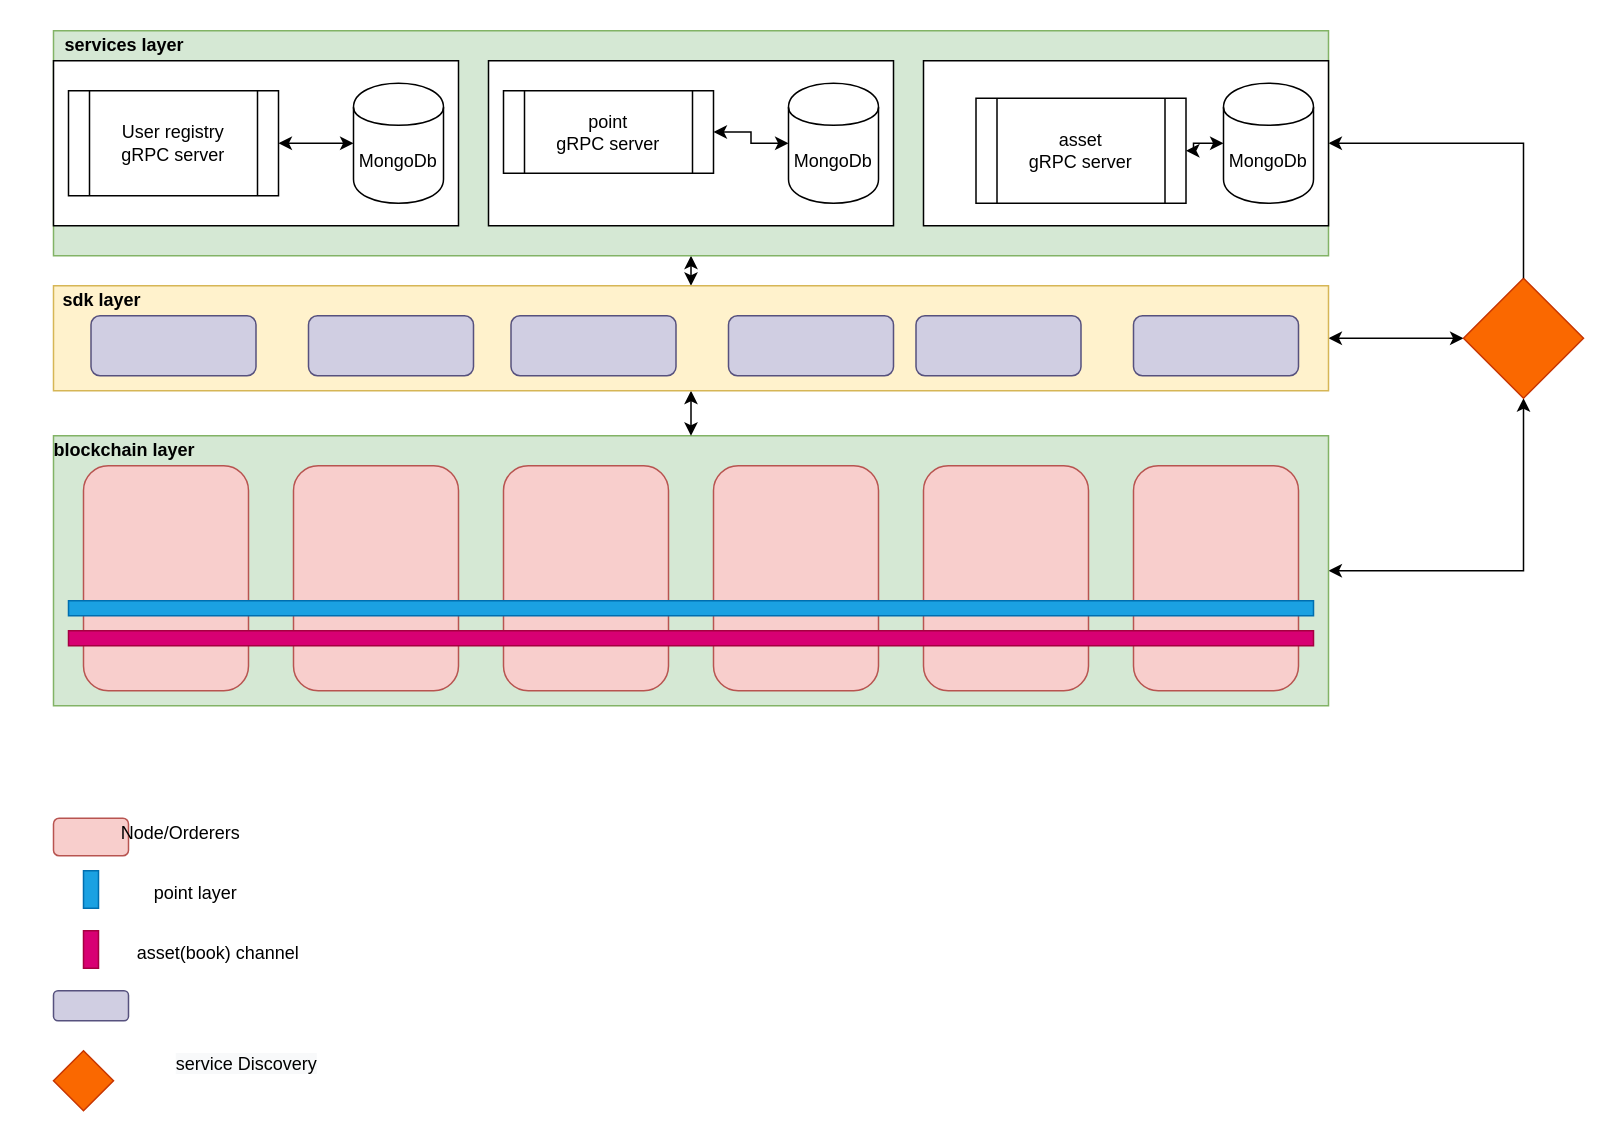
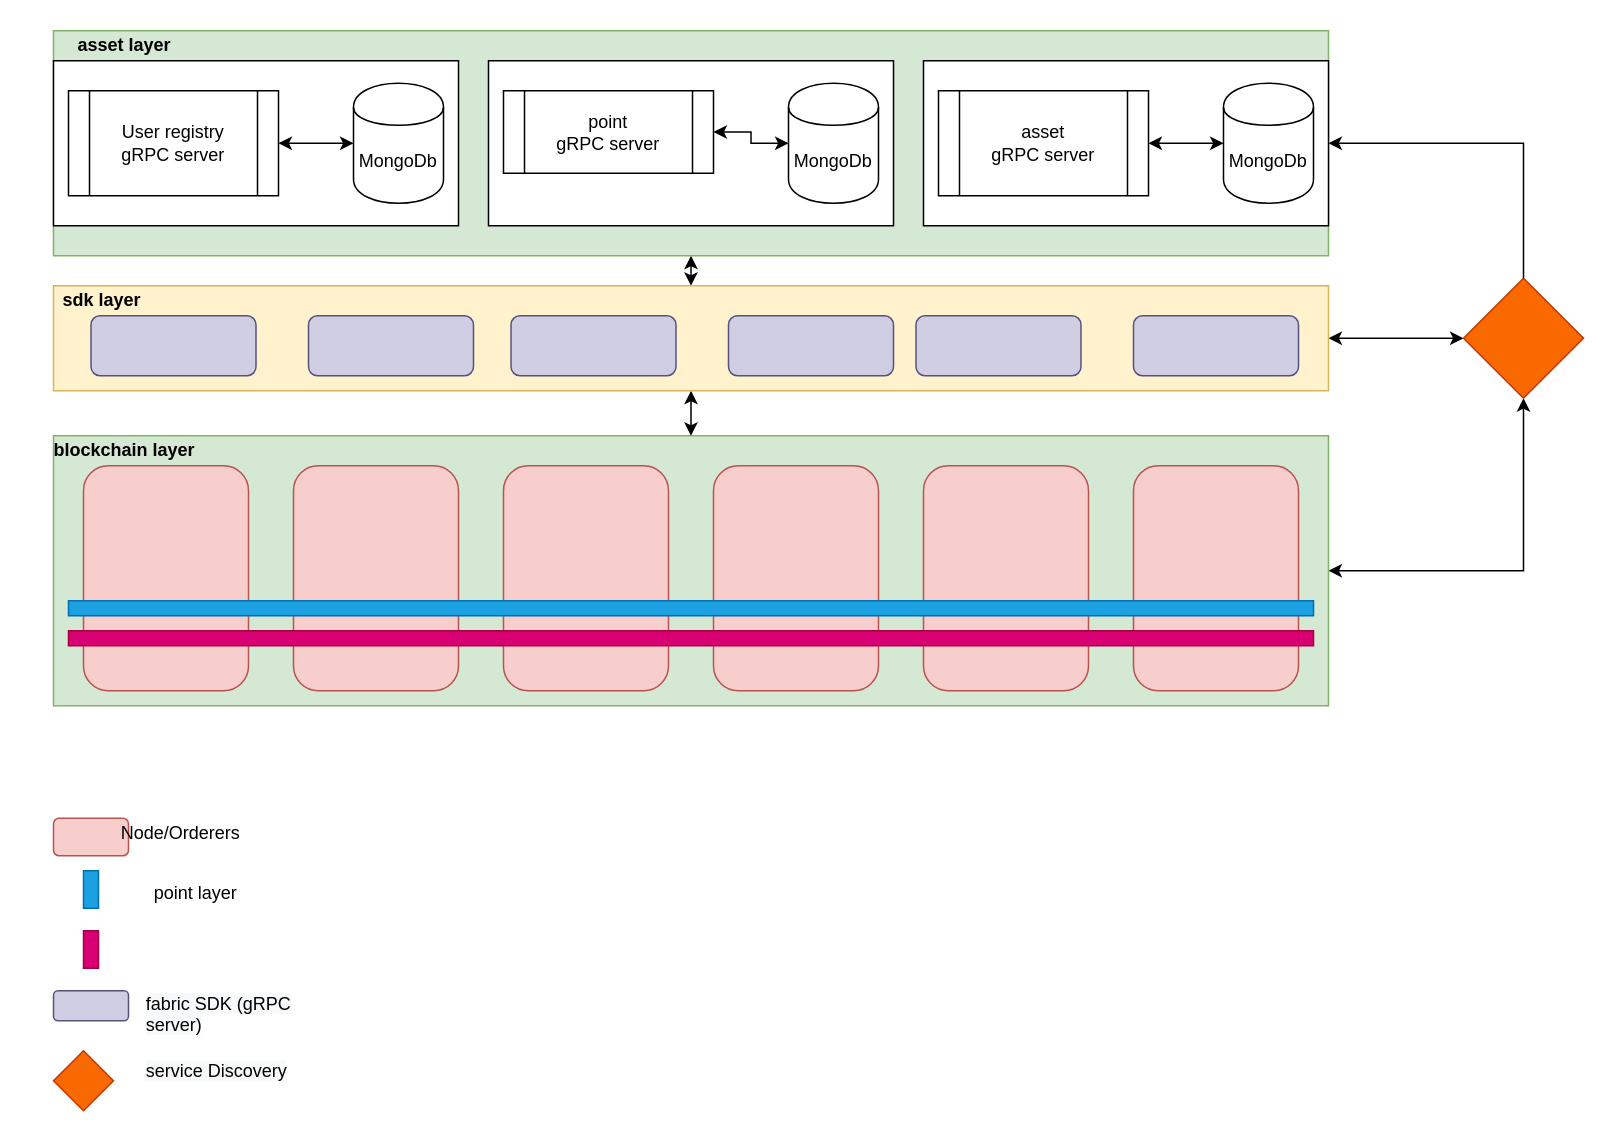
  <mxCell id="0" />
  <mxCell id="1" parent="0" />
  <mxCell id="2" value="" style="rounded=1;whiteSpace=wrap;html=1;fillColor=#f8cecc;strokeColor=#b85450;" vertex="1" parent="1"><mxGeometry y="545" width="50" height="25" as="geometry" x="35" /></mxCell>
  <mxCell id="3" value="Node/Orderers" style="text;html=1;strokeColor=none;fillColor=none;align=center;verticalAlign=middle;whiteSpace=wrap;rounded=0;" vertex="1" parent="1"><mxGeometry x="100" y="545" width="40" height="20" as="geometry" /></mxCell>
  <mxCell id="4" value="" style="rounded=0;whiteSpace=wrap;html=1;fillColor=#1ba1e2;strokeColor=#006EAF;fontColor=#ffffff;" vertex="1" parent="1"><mxGeometry x="55" y="580" width="10" height="25" as="geometry" /></mxCell>
  <mxCell id="5" value="point layer" style="text;html=1;strokeColor=none;fillColor=none;align=center;verticalAlign=middle;whiteSpace=wrap;rounded=0;" vertex="1" parent="1"><mxGeometry x="85" y="585" width="90" height="20" as="geometry" /></mxCell>
  <mxCell id="6" value="" style="rounded=0;whiteSpace=wrap;html=1;fillColor=#d80073;strokeColor=#A50040;fontColor=#ffffff;" vertex="1" parent="1"><mxGeometry x="55" y="620" width="10" height="25" as="geometry" /></mxCell>
- <mxCell id="7" value="asset(book) channel" style="text;html=1;strokeColor=none;fillColor=none;align=center;verticalAlign=middle;whiteSpace=wrap;rounded=0;" vertex="1" parent="1"><mxGeometry x="85" y="625" width="120" height="20" as="geometry" /></mxCell>
  <mxCell id="8" style="edgeStyle=orthogonalEdgeStyle;rounded=0;orthogonalLoop=1;jettySize=auto;html=1;entryX=0.5;entryY=1;entryDx=0;entryDy=0;startArrow=classic;startFill=1;" edge="1" parent="1" source="9" target="30"><mxGeometry relative="1" as="geometry" /></mxCell>
  <mxCell id="9" value="" style="rounded=0;whiteSpace=wrap;html=1;fillColor=#d5e8d4;strokeColor=#82b366;" vertex="1" parent="1"><mxGeometry y="290" width="850" height="180" as="geometry" x="35" /></mxCell>
  <mxCell id="10" value="" style="rounded=1;whiteSpace=wrap;html=1;fillColor=#f8cecc;strokeColor=#b85450;" vertex="1" parent="1"><mxGeometry x="755" y="310" width="110" height="150" as="geometry" /></mxCell>
  <mxCell id="11" style="edgeStyle=orthogonalEdgeStyle;rounded=0;orthogonalLoop=1;jettySize=auto;html=1;entryX=0.5;entryY=0;entryDx=0;entryDy=0;startArrow=classic;startFill=1;exitX=0.5;exitY=1;exitDx=0;exitDy=0;" edge="1" parent="1" source="32" target="21"><mxGeometry relative="1" as="geometry"><mxPoint x="460" y="150" as="sourcePoint" /></mxGeometry></mxCell>
  <mxCell id="12" value="" style="rounded=1;whiteSpace=wrap;html=1;fillColor=#f8cecc;strokeColor=#b85450;" vertex="1" parent="1"><mxGeometry x="615" y="310" width="110" height="150" as="geometry" /></mxCell>
  <mxCell id="13" value="" style="rounded=1;whiteSpace=wrap;html=1;fillColor=#f8cecc;strokeColor=#b85450;" vertex="1" parent="1"><mxGeometry x="475" y="310" width="110" height="150" as="geometry" /></mxCell>
  <mxCell id="14" value="" style="rounded=1;whiteSpace=wrap;html=1;fillColor=#f8cecc;strokeColor=#b85450;" vertex="1" parent="1"><mxGeometry x="335" y="310" width="110" height="150" as="geometry" /></mxCell>
  <mxCell id="15" value="" style="rounded=1;whiteSpace=wrap;html=1;fillColor=#f8cecc;strokeColor=#b85450;" vertex="1" parent="1"><mxGeometry x="195" y="310" width="110" height="150" as="geometry" /></mxCell>
  <mxCell id="16" value="" style="rounded=1;whiteSpace=wrap;html=1;fillColor=#f8cecc;strokeColor=#b85450;" vertex="1" parent="1"><mxGeometry x="55" y="310" width="110" height="150" as="geometry" /></mxCell>
  <mxCell id="17" value="" style="rounded=0;whiteSpace=wrap;html=1;fillColor=#d80073;strokeColor=#A50040;fontColor=#ffffff;" vertex="1" parent="1"><mxGeometry x="45" y="420" width="830" height="10" as="geometry" /></mxCell>
  <mxCell id="18" value="" style="rounded=0;whiteSpace=wrap;html=1;fillColor=#1ba1e2;strokeColor=#006EAF;fontColor=#ffffff;" vertex="1" parent="1"><mxGeometry x="45" y="400" width="830" height="10" as="geometry" /></mxCell>
  <mxCell id="19" style="edgeStyle=orthogonalEdgeStyle;rounded=0;orthogonalLoop=1;jettySize=auto;html=1;startArrow=classic;startFill=1;" edge="1" parent="1" source="21" target="30"><mxGeometry relative="1" as="geometry"><Array as="points"><mxPoint x="955" y="225" /><mxPoint x="955" y="225" /></Array></mxGeometry></mxCell>
  <mxCell id="20" style="edgeStyle=orthogonalEdgeStyle;rounded=0;orthogonalLoop=1;jettySize=auto;html=1;entryX=0.5;entryY=0;entryDx=0;entryDy=0;startArrow=classic;startFill=1;" edge="1" parent="1" source="21" target="9"><mxGeometry relative="1" as="geometry" /></mxCell>
  <mxCell id="21" value="" style="rounded=0;whiteSpace=wrap;html=1;fillColor=#fff2cc;strokeColor=#d6b656;" vertex="1" parent="1"><mxGeometry y="190" width="850" height="70" as="geometry" x="35" /></mxCell>
  <mxCell id="22" value="" style="rounded=1;whiteSpace=wrap;html=1;fillColor=#d0cee2;strokeColor=#56517e;" vertex="1" parent="1"><mxGeometry x="60" y="210" width="110" height="40" as="geometry" /></mxCell>
  <mxCell id="23" value="" style="rounded=1;whiteSpace=wrap;html=1;fillColor=#d0cee2;strokeColor=#56517e;" vertex="1" parent="1"><mxGeometry x="205" y="210" width="110" height="40" as="geometry" /></mxCell>
  <mxCell id="24" value="" style="rounded=1;whiteSpace=wrap;html=1;fillColor=#d0cee2;strokeColor=#56517e;" vertex="1" parent="1"><mxGeometry x="340" y="210" width="110" height="40" as="geometry" /></mxCell>
  <mxCell id="25" value="" style="rounded=1;whiteSpace=wrap;html=1;fillColor=#d0cee2;strokeColor=#56517e;" vertex="1" parent="1"><mxGeometry x="485" y="210" width="110" height="40" as="geometry" /></mxCell>
  <mxCell id="26" value="" style="rounded=1;whiteSpace=wrap;html=1;fillColor=#d0cee2;strokeColor=#56517e;" vertex="1" parent="1"><mxGeometry x="610" y="210" width="110" height="40" as="geometry" /></mxCell>
  <mxCell id="27" value="" style="rounded=1;whiteSpace=wrap;html=1;fillColor=#d0cee2;strokeColor=#56517e;" vertex="1" parent="1"><mxGeometry x="755" y="210" width="110" height="40" as="geometry" /></mxCell>
  <mxCell id="28" value="" style="rounded=1;whiteSpace=wrap;html=1;fillColor=#d0cee2;strokeColor=#56517e;" vertex="1" parent="1"><mxGeometry y="660" width="50" height="20" as="geometry" x="35" /></mxCell>
+ <mxCell id="29" value="&lt;span style=&quot;color: rgb(0 , 0 , 0) ; font-family: &amp;#34;helvetica&amp;#34; ; font-size: 12px ; font-style: normal ; font-weight: 400 ; letter-spacing: normal ; text-align: center ; text-indent: 0px ; text-transform: none ; word-spacing: 0px ; background-color: rgb(248 , 249 , 250) ; float: none ; display: inline&quot;&gt;fabric SDK (gRPC server)&lt;/span&gt;" style="text;whiteSpace=wrap;html=1;" vertex="1" parent="1"><mxGeometry x="95" y="655" width="100" height="30" as="geometry" /></mxCell>
  <mxCell id="30" value="" style="rhombus;whiteSpace=wrap;html=1;fillColor=#fa6800;strokeColor=#C73500;fontColor=#ffffff;" vertex="1" parent="1"><mxGeometry x="975" y="185" width="80" height="80" as="geometry" /></mxCell>
  <mxCell id="31" style="edgeStyle=orthogonalEdgeStyle;rounded=0;orthogonalLoop=1;jettySize=auto;html=1;entryX=0.5;entryY=0;entryDx=0;entryDy=0;startArrow=classic;startFill=1;endArrow=none;endFill=0;" edge="1" parent="1" source="32" target="30"><mxGeometry relative="1" as="geometry" /></mxCell>
  <mxCell id="32" value="" style="rounded=0;whiteSpace=wrap;html=1;fillColor=#d5e8d4;strokeColor=#82b366;align=left;" vertex="1" parent="1"><mxGeometry width="850" height="150" as="geometry" x="35" y="20" /></mxCell>
  <mxCell id="33" value="" style="rounded=0;whiteSpace=wrap;html=1;" vertex="1" parent="1"><mxGeometry y="40" width="270" height="110" as="geometry" x="35" /></mxCell>
  <mxCell id="34" style="edgeStyle=orthogonalEdgeStyle;rounded=0;orthogonalLoop=1;jettySize=auto;html=1;startArrow=classic;startFill=1;" edge="1" parent="1" source="35" target="36"><mxGeometry relative="1" as="geometry" /></mxCell>
  <mxCell id="35" value="MongoDb" style="shape=cylinder;whiteSpace=wrap;html=1;boundedLbl=1;backgroundOutline=1;" vertex="1" parent="1"><mxGeometry x="235" y="55" width="60" height="80" as="geometry" /></mxCell>
  <mxCell id="36" value="&lt;span&gt;User registry&lt;/span&gt;&lt;br&gt;&lt;span&gt;gRPC server&lt;/span&gt;" style="shape=process;whiteSpace=wrap;html=1;backgroundOutline=1;" vertex="1" parent="1"><mxGeometry x="45" y="60" width="140" height="70" as="geometry" /></mxCell>
  <mxCell id="37" value="" style="rounded=0;whiteSpace=wrap;html=1;" vertex="1" parent="1"><mxGeometry x="325" y="40" width="270" height="110" as="geometry" /></mxCell>
  <mxCell id="38" style="edgeStyle=orthogonalEdgeStyle;rounded=0;orthogonalLoop=1;jettySize=auto;html=1;startArrow=classic;startFill=1;" edge="1" parent="1" source="39" target="40"><mxGeometry relative="1" as="geometry" /></mxCell>
  <mxCell id="39" value="MongoDb" style="shape=cylinder;whiteSpace=wrap;html=1;boundedLbl=1;backgroundOutline=1;" vertex="1" parent="1"><mxGeometry x="525" y="55" width="60" height="80" as="geometry" /></mxCell>
  <mxCell id="40" value="point&lt;br&gt;gRPC server" style="shape=process;whiteSpace=wrap;html=1;backgroundOutline=1;" vertex="1" parent="1"><mxGeometry x="335" y="60" width="140" height="55" as="geometry" /></mxCell>
  <mxCell id="41" value="" style="rounded=0;whiteSpace=wrap;html=1;" vertex="1" parent="1"><mxGeometry x="615" y="40" width="270" height="110" as="geometry" /></mxCell>
  <mxCell id="42" style="edgeStyle=orthogonalEdgeStyle;rounded=0;orthogonalLoop=1;jettySize=auto;html=1;startArrow=classic;startFill=1;" edge="1" parent="1" source="43" target="44"><mxGeometry relative="1" as="geometry" /></mxCell>
  <mxCell id="43" value="MongoDb" style="shape=cylinder;whiteSpace=wrap;html=1;boundedLbl=1;backgroundOutline=1;" vertex="1" parent="1"><mxGeometry x="815" y="55" width="60" height="80" as="geometry" /></mxCell>
- <mxCell id="44" value="asset&lt;br&gt;gRPC server" style="shape=process;whiteSpace=wrap;html=1;backgroundOutline=1;" vertex="1" parent="1"><mxGeometry x="650" y="65" width="140" height="70" as="geometry" /></mxCell>
+ <mxCell id="44" value="asset&lt;br&gt;gRPC server" style="shape=process;whiteSpace=wrap;html=1;backgroundOutline=1;" vertex="1" parent="1"><mxGeometry x="625" y="60" width="140" height="70" as="geometry" /></mxCell>
  <mxCell id="45" value="" style="rhombus;whiteSpace=wrap;html=1;fillColor=#fa6800;strokeColor=#C73500;fontColor=#ffffff;" vertex="1" parent="1"><mxGeometry y="700" width="40" height="40" as="geometry" x="35" /></mxCell>
- <mxCell id="46" value="&lt;span style=&quot;color: rgb(0 , 0 , 0) ; font-family: &amp;#34;helvetica&amp;#34; ; font-size: 12px ; font-style: normal ; font-weight: 400 ; letter-spacing: normal ; text-align: center ; text-indent: 0px ; text-transform: none ; word-spacing: 0px ; background-color: rgb(248 , 249 , 250) ; float: none ; display: inline&quot;&gt;service Discovery&lt;/span&gt;" style="text;whiteSpace=wrap;html=1;" vertex="1" parent="1"><mxGeometry x="115" y="695" width="100" height="30" as="geometry" /></mxCell>
- <mxCell id="47" value="&lt;b&gt;services layer&lt;/b&gt;" style="text;html=1;strokeColor=none;fillColor=none;align=center;verticalAlign=middle;whiteSpace=wrap;rounded=0;" vertex="1" parent="1"><mxGeometry width="95" height="20" as="geometry" x="35" y="20" /></mxCell>
+ <mxCell id="46" value="&lt;span style=&quot;color: rgb(0 , 0 , 0) ; font-family: &amp;#34;helvetica&amp;#34; ; font-size: 12px ; font-style: normal ; font-weight: 400 ; letter-spacing: normal ; text-align: center ; text-indent: 0px ; text-transform: none ; word-spacing: 0px ; background-color: rgb(248 , 249 , 250) ; float: none ; display: inline&quot;&gt;service Discovery&lt;/span&gt;" style="text;whiteSpace=wrap;html=1;" vertex="1" parent="1"><mxGeometry x="95" y="700" width="100" height="30" as="geometry" /></mxCell>
+ <mxCell id="47" value="&lt;b&gt;asset layer&lt;/b&gt;" style="text;html=1;strokeColor=none;fillColor=none;align=center;verticalAlign=middle;whiteSpace=wrap;rounded=0;" vertex="1" parent="1"><mxGeometry width="95" height="20" as="geometry" x="35" y="20" /></mxCell>
  <mxCell id="48" value="&lt;b&gt;sdk layer&lt;/b&gt;" style="text;html=1;strokeColor=none;fillColor=none;align=center;verticalAlign=middle;whiteSpace=wrap;rounded=0;" vertex="1" parent="1"><mxGeometry x="20" y="190" width="95" height="20" as="geometry" /></mxCell>
  <mxCell id="49" value="&lt;b&gt;blockchain layer&lt;/b&gt;" style="text;html=1;strokeColor=none;fillColor=none;align=center;verticalAlign=middle;whiteSpace=wrap;rounded=0;" vertex="1" parent="1"><mxGeometry x="30" y="290" width="105" height="20" as="geometry" /></mxCell>
